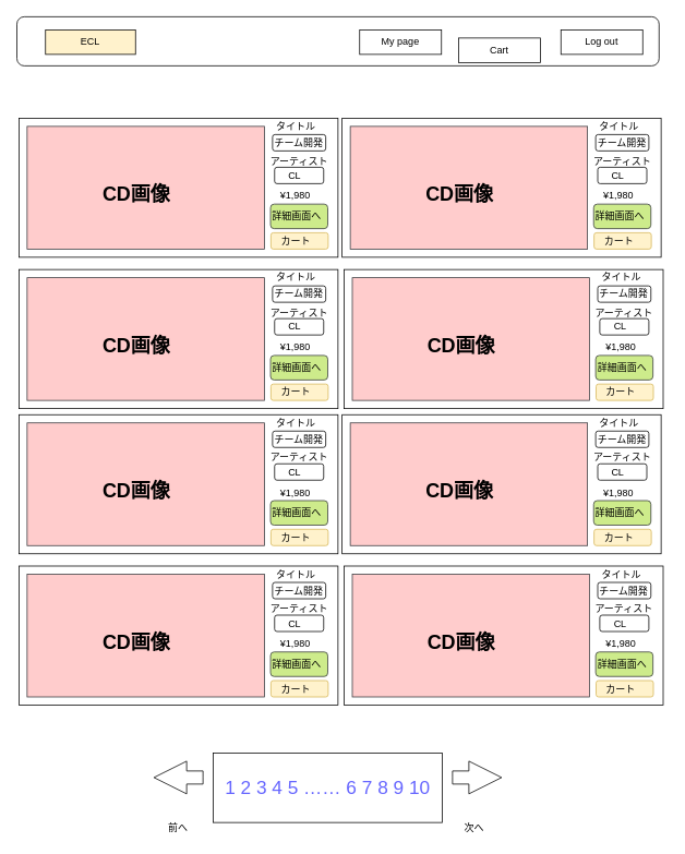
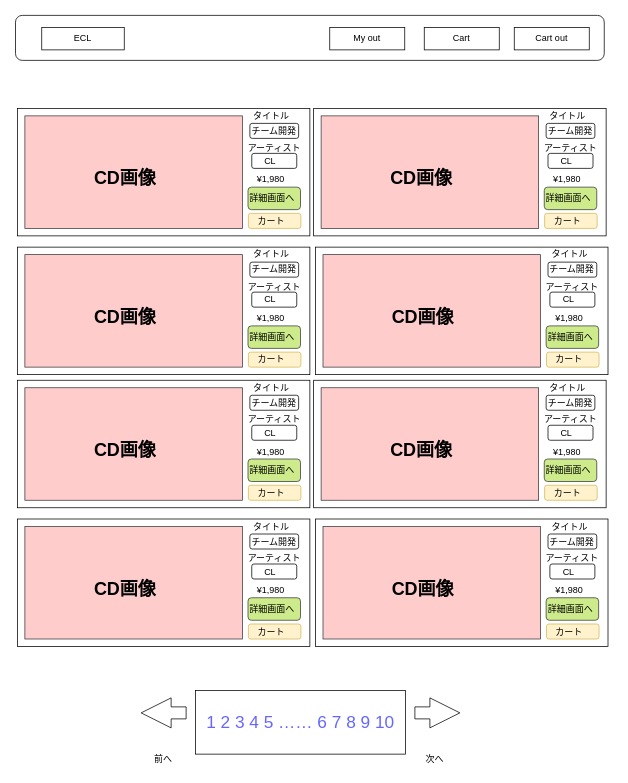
  <mxCell id="0" />
  <mxCell id="1" parent="0" />
  <mxCell id="2" value="" style="rounded=0;whiteSpace=wrap;html=1;strokeWidth=1;fillColor=none;gradientColor=none;align=left;" parent="1" vertex="1"><mxGeometry x="22.5" y="144" width="390" height="170" as="geometry" /></mxCell>
  <mxCell id="3" value="" style="rounded=0;whiteSpace=wrap;html=1;strokeWidth=1;fillColor=#ffcccc;align=left;strokeColor=#36393d;" parent="1" vertex="1"><mxGeometry x="32.5" y="154" width="290" height="150" as="geometry" /></mxCell>
  <mxCell id="4" value="&lt;h1&gt;CD画像&lt;/h1&gt;" style="text;html=1;resizable=0;points=[];autosize=1;align=left;verticalAlign=top;spacingTop=-4;" parent="1" vertex="1"><mxGeometry x="122.5" y="204" width="100" height="50" as="geometry" /></mxCell>
  <mxCell id="5" value="詳細画面へ" style="rounded=1;whiteSpace=wrap;html=1;strokeWidth=1;fillColor=#cdeb8b;align=left;strokeColor=#36393d;" parent="1" vertex="1"><mxGeometry x="330" y="249" width="70" height="30" as="geometry" /></mxCell>
  <mxCell id="6" value="タイトル" style="text;html=1;resizable=0;points=[];autosize=1;align=left;verticalAlign=top;spacingTop=-4;" parent="1" vertex="1"><mxGeometry x="335" y="144" width="60" height="20" as="geometry" /></mxCell>
  <mxCell id="7" value="チーム開発" style="text;html=1;resizable=0;points=[];autosize=1;align=left;verticalAlign=top;spacingTop=-4;" parent="1" vertex="1"><mxGeometry x="332.5" y="164" width="80" height="20" as="geometry" /></mxCell>
  <mxCell id="8" value="" style="rounded=1;whiteSpace=wrap;html=1;strokeWidth=1;fillColor=none;gradientColor=none;align=left;" parent="1" vertex="1"><mxGeometry x="335" y="204" width="60" height="20" as="geometry" /></mxCell>
  <mxCell id="9" value="" style="rounded=1;whiteSpace=wrap;html=1;strokeWidth=1;fillColor=none;gradientColor=none;align=left;" parent="1" vertex="1"><mxGeometry x="332.5" y="164" width="65" height="20" as="geometry" /></mxCell>
  <mxCell id="10" value="CL" style="text;html=1;resizable=0;points=[];autosize=1;align=left;verticalAlign=top;spacingTop=-4;" parent="1" vertex="1"><mxGeometry x="350" y="204" width="30" height="20" as="geometry" /></mxCell>
  <mxCell id="11" value="¥1,980" style="text;html=1;resizable=0;points=[];autosize=1;align=left;verticalAlign=top;spacingTop=-4;" parent="1" vertex="1"><mxGeometry x="340" y="229" width="50" height="20" as="geometry" /></mxCell>
  <mxCell id="12" value="アーティスト" style="text;html=1;resizable=0;points=[];autosize=1;align=left;verticalAlign=top;spacingTop=-4;" parent="1" vertex="1"><mxGeometry x="327.5" y="186.5" width="90" height="20" as="geometry" /></mxCell>
  <mxCell id="13" value="" style="rounded=1;whiteSpace=wrap;html=1;strokeWidth=1;fillColor=#fff2cc;align=left;strokeColor=#d6b656;" parent="1" vertex="1"><mxGeometry x="330.5" y="284" width="70" height="20" as="geometry" /></mxCell>
  <mxCell id="14" value="カート" style="text;html=1;resizable=0;points=[];autosize=1;align=left;verticalAlign=top;spacingTop=-4;" parent="1" vertex="1"><mxGeometry x="340.5" y="284" width="50" height="20" as="geometry" /></mxCell>
  <mxCell id="15" value="" style="rounded=0;whiteSpace=wrap;html=1;strokeWidth=1;fillColor=none;gradientColor=none;align=left;" parent="1" vertex="1"><mxGeometry x="417.5" y="144" width="390" height="170" as="geometry" /></mxCell>
  <mxCell id="16" value="" style="rounded=0;whiteSpace=wrap;html=1;strokeWidth=1;fillColor=#ffcccc;align=left;strokeColor=#36393d;" parent="1" vertex="1"><mxGeometry x="427.5" y="154" width="290" height="150" as="geometry" /></mxCell>
  <mxCell id="17" value="&lt;h1&gt;CD画像&lt;/h1&gt;" style="text;html=1;resizable=0;points=[];autosize=1;align=left;verticalAlign=top;spacingTop=-4;" parent="1" vertex="1"><mxGeometry x="517.5" y="204" width="100" height="50" as="geometry" /></mxCell>
  <mxCell id="18" value="詳細画面へ" style="rounded=1;whiteSpace=wrap;html=1;strokeWidth=1;fillColor=#cdeb8b;align=left;strokeColor=#36393d;" parent="1" vertex="1"><mxGeometry x="725" y="249" width="70" height="30" as="geometry" /></mxCell>
  <mxCell id="19" value="タイトル" style="text;html=1;resizable=0;points=[];autosize=1;align=left;verticalAlign=top;spacingTop=-4;" parent="1" vertex="1"><mxGeometry x="730" y="144" width="60" height="20" as="geometry" /></mxCell>
  <mxCell id="20" value="チーム開発" style="text;html=1;resizable=0;points=[];autosize=1;align=left;verticalAlign=top;spacingTop=-4;" parent="1" vertex="1"><mxGeometry x="727.5" y="164" width="80" height="20" as="geometry" /></mxCell>
  <mxCell id="21" value="" style="rounded=1;whiteSpace=wrap;html=1;strokeWidth=1;fillColor=none;gradientColor=none;align=left;" parent="1" vertex="1"><mxGeometry x="730" y="204" width="60" height="20" as="geometry" /></mxCell>
  <mxCell id="22" value="" style="rounded=1;whiteSpace=wrap;html=1;strokeWidth=1;fillColor=none;gradientColor=none;align=left;" parent="1" vertex="1"><mxGeometry x="727.5" y="164" width="65" height="20" as="geometry" /></mxCell>
  <mxCell id="23" value="CL" style="text;html=1;resizable=0;points=[];autosize=1;align=left;verticalAlign=top;spacingTop=-4;" parent="1" vertex="1"><mxGeometry x="745" y="204" width="30" height="20" as="geometry" /></mxCell>
  <mxCell id="24" value="¥1,980" style="text;html=1;resizable=0;points=[];autosize=1;align=left;verticalAlign=top;spacingTop=-4;" parent="1" vertex="1"><mxGeometry x="735" y="229" width="50" height="20" as="geometry" /></mxCell>
  <mxCell id="25" value="アーティスト" style="text;html=1;resizable=0;points=[];autosize=1;align=left;verticalAlign=top;spacingTop=-4;" parent="1" vertex="1"><mxGeometry x="722.5" y="186.5" width="90" height="20" as="geometry" /></mxCell>
  <mxCell id="26" value="" style="rounded=1;whiteSpace=wrap;html=1;strokeWidth=1;fillColor=#fff2cc;align=left;strokeColor=#d6b656;" parent="1" vertex="1"><mxGeometry x="725.5" y="284" width="70" height="20" as="geometry" /></mxCell>
  <mxCell id="27" value="カート" style="text;html=1;resizable=0;points=[];autosize=1;align=left;verticalAlign=top;spacingTop=-4;" parent="1" vertex="1"><mxGeometry x="735.5" y="284" width="50" height="20" as="geometry" /></mxCell>
  <mxCell id="28" value="" style="rounded=0;whiteSpace=wrap;html=1;strokeWidth=1;fillColor=none;gradientColor=none;align=left;" parent="1" vertex="1"><mxGeometry x="22.5" y="329" width="390" height="170" as="geometry" /></mxCell>
  <mxCell id="29" value="" style="rounded=0;whiteSpace=wrap;html=1;strokeWidth=1;fillColor=#ffcccc;align=left;strokeColor=#36393d;" parent="1" vertex="1"><mxGeometry x="32.5" y="339" width="290" height="150" as="geometry" /></mxCell>
  <mxCell id="30" value="&lt;h1&gt;CD画像&lt;/h1&gt;" style="text;html=1;resizable=0;points=[];autosize=1;align=left;verticalAlign=top;spacingTop=-4;" parent="1" vertex="1"><mxGeometry x="122.5" y="389" width="100" height="50" as="geometry" /></mxCell>
  <mxCell id="31" value="詳細画面へ" style="rounded=1;whiteSpace=wrap;html=1;strokeWidth=1;fillColor=#cdeb8b;align=left;strokeColor=#36393d;" parent="1" vertex="1"><mxGeometry x="330" y="434" width="70" height="30" as="geometry" /></mxCell>
  <mxCell id="32" value="タイトル" style="text;html=1;resizable=0;points=[];autosize=1;align=left;verticalAlign=top;spacingTop=-4;" parent="1" vertex="1"><mxGeometry x="335" y="329" width="60" height="20" as="geometry" /></mxCell>
  <mxCell id="33" value="チーム開発" style="text;html=1;resizable=0;points=[];autosize=1;align=left;verticalAlign=top;spacingTop=-4;" parent="1" vertex="1"><mxGeometry x="332.5" y="349" width="80" height="20" as="geometry" /></mxCell>
  <mxCell id="34" value="" style="rounded=1;whiteSpace=wrap;html=1;strokeWidth=1;fillColor=none;gradientColor=none;align=left;" parent="1" vertex="1"><mxGeometry x="335" y="389" width="60" height="20" as="geometry" /></mxCell>
  <mxCell id="35" value="" style="rounded=1;whiteSpace=wrap;html=1;strokeWidth=1;fillColor=none;gradientColor=none;align=left;" parent="1" vertex="1"><mxGeometry x="332.5" y="349" width="65" height="20" as="geometry" /></mxCell>
  <mxCell id="36" value="CL" style="text;html=1;resizable=0;points=[];autosize=1;align=left;verticalAlign=top;spacingTop=-4;" parent="1" vertex="1"><mxGeometry x="350" y="389" width="30" height="20" as="geometry" /></mxCell>
  <mxCell id="37" value="¥1,980" style="text;html=1;resizable=0;points=[];autosize=1;align=left;verticalAlign=top;spacingTop=-4;" parent="1" vertex="1"><mxGeometry x="340" y="414" width="50" height="20" as="geometry" /></mxCell>
  <mxCell id="38" value="アーティスト" style="text;html=1;resizable=0;points=[];autosize=1;align=left;verticalAlign=top;spacingTop=-4;" parent="1" vertex="1"><mxGeometry x="327.5" y="371.5" width="90" height="20" as="geometry" /></mxCell>
  <mxCell id="39" value="" style="rounded=1;whiteSpace=wrap;html=1;strokeWidth=1;fillColor=#fff2cc;align=left;strokeColor=#d6b656;" parent="1" vertex="1"><mxGeometry x="330.5" y="469" width="70" height="20" as="geometry" /></mxCell>
  <mxCell id="40" value="カート" style="text;html=1;resizable=0;points=[];autosize=1;align=left;verticalAlign=top;spacingTop=-4;" parent="1" vertex="1"><mxGeometry x="340.5" y="469" width="50" height="20" as="geometry" /></mxCell>
  <mxCell id="41" value="" style="rounded=0;whiteSpace=wrap;html=1;strokeWidth=1;fillColor=none;gradientColor=none;align=left;" parent="1" vertex="1"><mxGeometry x="420" y="329" width="390" height="170" as="geometry" /></mxCell>
  <mxCell id="42" value="" style="rounded=0;whiteSpace=wrap;html=1;strokeWidth=1;fillColor=#ffcccc;align=left;strokeColor=#36393d;" parent="1" vertex="1"><mxGeometry x="430" y="339" width="290" height="150" as="geometry" /></mxCell>
  <mxCell id="43" value="&lt;h1&gt;CD画像&lt;/h1&gt;" style="text;html=1;resizable=0;points=[];autosize=1;align=left;verticalAlign=top;spacingTop=-4;" parent="1" vertex="1"><mxGeometry x="520" y="389" width="100" height="50" as="geometry" /></mxCell>
  <mxCell id="44" value="詳細画面へ" style="rounded=1;whiteSpace=wrap;html=1;strokeWidth=1;fillColor=#cdeb8b;align=left;strokeColor=#36393d;" parent="1" vertex="1"><mxGeometry x="727.5" y="434" width="70" height="30" as="geometry" /></mxCell>
  <mxCell id="45" value="タイトル" style="text;html=1;resizable=0;points=[];autosize=1;align=left;verticalAlign=top;spacingTop=-4;" parent="1" vertex="1"><mxGeometry x="732.5" y="329" width="60" height="20" as="geometry" /></mxCell>
  <mxCell id="46" value="チーム開発" style="text;html=1;resizable=0;points=[];autosize=1;align=left;verticalAlign=top;spacingTop=-4;" parent="1" vertex="1"><mxGeometry x="730" y="349" width="80" height="20" as="geometry" /></mxCell>
  <mxCell id="47" value="" style="rounded=1;whiteSpace=wrap;html=1;strokeWidth=1;fillColor=none;gradientColor=none;align=left;" parent="1" vertex="1"><mxGeometry x="732.5" y="389" width="60" height="20" as="geometry" /></mxCell>
  <mxCell id="48" value="" style="rounded=1;whiteSpace=wrap;html=1;strokeWidth=1;fillColor=none;gradientColor=none;align=left;" parent="1" vertex="1"><mxGeometry x="730" y="349" width="65" height="20" as="geometry" /></mxCell>
  <mxCell id="49" value="CL" style="text;html=1;resizable=0;points=[];autosize=1;align=left;verticalAlign=top;spacingTop=-4;" parent="1" vertex="1"><mxGeometry x="747.5" y="389" width="30" height="20" as="geometry" /></mxCell>
  <mxCell id="50" value="¥1,980" style="text;html=1;resizable=0;points=[];autosize=1;align=left;verticalAlign=top;spacingTop=-4;" parent="1" vertex="1"><mxGeometry x="737.5" y="414" width="50" height="20" as="geometry" /></mxCell>
  <mxCell id="51" value="アーティスト" style="text;html=1;resizable=0;points=[];autosize=1;align=left;verticalAlign=top;spacingTop=-4;" parent="1" vertex="1"><mxGeometry x="725" y="371.5" width="90" height="20" as="geometry" /></mxCell>
  <mxCell id="52" value="" style="rounded=1;whiteSpace=wrap;html=1;strokeWidth=1;fillColor=#fff2cc;align=left;strokeColor=#d6b656;" parent="1" vertex="1"><mxGeometry x="728" y="469" width="70" height="20" as="geometry" /></mxCell>
  <mxCell id="53" value="カート" style="text;html=1;resizable=0;points=[];autosize=1;align=left;verticalAlign=top;spacingTop=-4;" parent="1" vertex="1"><mxGeometry x="738" y="469" width="50" height="20" as="geometry" /></mxCell>
  <mxCell id="54" value="" style="rounded=0;whiteSpace=wrap;html=1;strokeWidth=1;fillColor=none;gradientColor=none;align=left;" parent="1" vertex="1"><mxGeometry x="22.5" y="506.5" width="390" height="170" as="geometry" /></mxCell>
  <mxCell id="55" value="" style="rounded=0;whiteSpace=wrap;html=1;strokeWidth=1;fillColor=#ffcccc;align=left;strokeColor=#36393d;" parent="1" vertex="1"><mxGeometry x="32.5" y="516.5" width="290" height="150" as="geometry" /></mxCell>
  <mxCell id="56" value="&lt;h1&gt;CD画像&lt;/h1&gt;" style="text;html=1;resizable=0;points=[];autosize=1;align=left;verticalAlign=top;spacingTop=-4;" parent="1" vertex="1"><mxGeometry x="122.5" y="566.5" width="100" height="50" as="geometry" /></mxCell>
  <mxCell id="57" value="詳細画面へ" style="rounded=1;whiteSpace=wrap;html=1;strokeWidth=1;fillColor=#cdeb8b;align=left;strokeColor=#36393d;" parent="1" vertex="1"><mxGeometry x="330" y="611.5" width="70" height="30" as="geometry" /></mxCell>
  <mxCell id="58" value="タイトル" style="text;html=1;resizable=0;points=[];autosize=1;align=left;verticalAlign=top;spacingTop=-4;" parent="1" vertex="1"><mxGeometry x="335" y="506.5" width="60" height="20" as="geometry" /></mxCell>
  <mxCell id="59" value="チーム開発" style="text;html=1;resizable=0;points=[];autosize=1;align=left;verticalAlign=top;spacingTop=-4;" parent="1" vertex="1"><mxGeometry x="332.5" y="526.5" width="80" height="20" as="geometry" /></mxCell>
  <mxCell id="60" value="" style="rounded=1;whiteSpace=wrap;html=1;strokeWidth=1;fillColor=none;gradientColor=none;align=left;" parent="1" vertex="1"><mxGeometry x="335" y="566.5" width="60" height="20" as="geometry" /></mxCell>
  <mxCell id="61" value="" style="rounded=1;whiteSpace=wrap;html=1;strokeWidth=1;fillColor=none;gradientColor=none;align=left;" parent="1" vertex="1"><mxGeometry x="332.5" y="526.5" width="65" height="20" as="geometry" /></mxCell>
  <mxCell id="62" value="CL" style="text;html=1;resizable=0;points=[];autosize=1;align=left;verticalAlign=top;spacingTop=-4;" parent="1" vertex="1"><mxGeometry x="350" y="566.5" width="30" height="20" as="geometry" /></mxCell>
  <mxCell id="63" value="¥1,980" style="text;html=1;resizable=0;points=[];autosize=1;align=left;verticalAlign=top;spacingTop=-4;" parent="1" vertex="1"><mxGeometry x="340" y="591.5" width="50" height="20" as="geometry" /></mxCell>
  <mxCell id="64" value="アーティスト" style="text;html=1;resizable=0;points=[];autosize=1;align=left;verticalAlign=top;spacingTop=-4;" parent="1" vertex="1"><mxGeometry x="327.5" y="549" width="90" height="20" as="geometry" /></mxCell>
  <mxCell id="65" value="" style="rounded=1;whiteSpace=wrap;html=1;strokeWidth=1;fillColor=#fff2cc;align=left;strokeColor=#d6b656;" parent="1" vertex="1"><mxGeometry x="330.5" y="646.5" width="70" height="20" as="geometry" /></mxCell>
  <mxCell id="66" value="カート" style="text;html=1;resizable=0;points=[];autosize=1;align=left;verticalAlign=top;spacingTop=-4;" parent="1" vertex="1"><mxGeometry x="340.5" y="646.5" width="50" height="20" as="geometry" /></mxCell>
  <mxCell id="67" value="" style="rounded=0;whiteSpace=wrap;html=1;strokeWidth=1;fillColor=none;gradientColor=none;align=left;" parent="1" vertex="1"><mxGeometry x="417.5" y="506.5" width="390" height="170" as="geometry" /></mxCell>
  <mxCell id="68" value="" style="rounded=0;whiteSpace=wrap;html=1;strokeWidth=1;fillColor=#ffcccc;align=left;strokeColor=#36393d;" parent="1" vertex="1"><mxGeometry x="427.5" y="516.5" width="290" height="150" as="geometry" /></mxCell>
  <mxCell id="69" value="&lt;h1&gt;CD画像&lt;/h1&gt;" style="text;html=1;resizable=0;points=[];autosize=1;align=left;verticalAlign=top;spacingTop=-4;" parent="1" vertex="1"><mxGeometry x="517.5" y="566.5" width="100" height="50" as="geometry" /></mxCell>
  <mxCell id="70" value="詳細画面へ" style="rounded=1;whiteSpace=wrap;html=1;strokeWidth=1;fillColor=#cdeb8b;align=left;strokeColor=#36393d;" parent="1" vertex="1"><mxGeometry x="725" y="611.5" width="70" height="30" as="geometry" /></mxCell>
  <mxCell id="71" value="タイトル" style="text;html=1;resizable=0;points=[];autosize=1;align=left;verticalAlign=top;spacingTop=-4;" parent="1" vertex="1"><mxGeometry x="730" y="506.5" width="60" height="20" as="geometry" /></mxCell>
  <mxCell id="72" value="チーム開発" style="text;html=1;resizable=0;points=[];autosize=1;align=left;verticalAlign=top;spacingTop=-4;" parent="1" vertex="1"><mxGeometry x="727.5" y="526.5" width="80" height="20" as="geometry" /></mxCell>
  <mxCell id="73" value="" style="rounded=1;whiteSpace=wrap;html=1;strokeWidth=1;fillColor=none;gradientColor=none;align=left;" parent="1" vertex="1"><mxGeometry x="730" y="566.5" width="60" height="20" as="geometry" /></mxCell>
  <mxCell id="74" value="" style="rounded=1;whiteSpace=wrap;html=1;strokeWidth=1;fillColor=none;gradientColor=none;align=left;" parent="1" vertex="1"><mxGeometry x="727.5" y="526.5" width="65" height="20" as="geometry" /></mxCell>
  <mxCell id="75" value="CL" style="text;html=1;resizable=0;points=[];autosize=1;align=left;verticalAlign=top;spacingTop=-4;" parent="1" vertex="1"><mxGeometry x="745" y="566.5" width="30" height="20" as="geometry" /></mxCell>
  <mxCell id="76" value="¥1,980" style="text;html=1;resizable=0;points=[];autosize=1;align=left;verticalAlign=top;spacingTop=-4;" parent="1" vertex="1"><mxGeometry x="735" y="591.5" width="50" height="20" as="geometry" /></mxCell>
  <mxCell id="77" value="アーティスト" style="text;html=1;resizable=0;points=[];autosize=1;align=left;verticalAlign=top;spacingTop=-4;" parent="1" vertex="1"><mxGeometry x="722.5" y="549" width="90" height="20" as="geometry" /></mxCell>
  <mxCell id="78" value="" style="rounded=1;whiteSpace=wrap;html=1;strokeWidth=1;fillColor=#fff2cc;align=left;strokeColor=#d6b656;" parent="1" vertex="1"><mxGeometry x="725.5" y="646.5" width="70" height="20" as="geometry" /></mxCell>
  <mxCell id="79" value="カート" style="text;html=1;resizable=0;points=[];autosize=1;align=left;verticalAlign=top;spacingTop=-4;" parent="1" vertex="1"><mxGeometry x="735.5" y="646.5" width="50" height="20" as="geometry" /></mxCell>
  <mxCell id="80" value="" style="rounded=0;whiteSpace=wrap;html=1;strokeWidth=1;fillColor=none;gradientColor=none;align=left;" parent="1" vertex="1"><mxGeometry x="22.5" y="691.5" width="390" height="170" as="geometry" /></mxCell>
  <mxCell id="81" value="" style="rounded=0;whiteSpace=wrap;html=1;strokeWidth=1;fillColor=#ffcccc;align=left;strokeColor=#36393d;" parent="1" vertex="1"><mxGeometry x="32.5" y="701.5" width="290" height="150" as="geometry" /></mxCell>
  <mxCell id="82" value="&lt;h1&gt;CD画像&lt;/h1&gt;" style="text;html=1;resizable=0;points=[];autosize=1;align=left;verticalAlign=top;spacingTop=-4;" parent="1" vertex="1"><mxGeometry x="122.5" y="751.5" width="100" height="50" as="geometry" /></mxCell>
  <mxCell id="83" value="詳細画面へ" style="rounded=1;whiteSpace=wrap;html=1;strokeWidth=1;fillColor=#cdeb8b;align=left;strokeColor=#36393d;" parent="1" vertex="1"><mxGeometry x="330" y="796.5" width="70" height="30" as="geometry" /></mxCell>
  <mxCell id="84" value="タイトル" style="text;html=1;resizable=0;points=[];autosize=1;align=left;verticalAlign=top;spacingTop=-4;" parent="1" vertex="1"><mxGeometry x="335" y="691.5" width="60" height="20" as="geometry" /></mxCell>
  <mxCell id="85" value="チーム開発" style="text;html=1;resizable=0;points=[];autosize=1;align=left;verticalAlign=top;spacingTop=-4;" parent="1" vertex="1"><mxGeometry x="332.5" y="711.5" width="80" height="20" as="geometry" /></mxCell>
  <mxCell id="86" value="" style="rounded=1;whiteSpace=wrap;html=1;strokeWidth=1;fillColor=none;gradientColor=none;align=left;" parent="1" vertex="1"><mxGeometry x="335" y="751.5" width="60" height="20" as="geometry" /></mxCell>
  <mxCell id="87" value="" style="rounded=1;whiteSpace=wrap;html=1;strokeWidth=1;fillColor=none;gradientColor=none;align=left;" parent="1" vertex="1"><mxGeometry x="332.5" y="711.5" width="65" height="20" as="geometry" /></mxCell>
  <mxCell id="88" value="CL" style="text;html=1;resizable=0;points=[];autosize=1;align=left;verticalAlign=top;spacingTop=-4;" parent="1" vertex="1"><mxGeometry x="350" y="751.5" width="30" height="20" as="geometry" /></mxCell>
  <mxCell id="89" value="¥1,980" style="text;html=1;resizable=0;points=[];autosize=1;align=left;verticalAlign=top;spacingTop=-4;" parent="1" vertex="1"><mxGeometry x="340" y="776.5" width="50" height="20" as="geometry" /></mxCell>
  <mxCell id="90" value="アーティスト" style="text;html=1;resizable=0;points=[];autosize=1;align=left;verticalAlign=top;spacingTop=-4;" parent="1" vertex="1"><mxGeometry x="327.5" y="734" width="90" height="20" as="geometry" /></mxCell>
  <mxCell id="91" value="" style="rounded=1;whiteSpace=wrap;html=1;strokeWidth=1;fillColor=#fff2cc;align=left;strokeColor=#d6b656;" parent="1" vertex="1"><mxGeometry x="330.5" y="831.5" width="70" height="20" as="geometry" /></mxCell>
  <mxCell id="92" value="カート" style="text;html=1;resizable=0;points=[];autosize=1;align=left;verticalAlign=top;spacingTop=-4;" parent="1" vertex="1"><mxGeometry x="340.5" y="831.5" width="50" height="20" as="geometry" /></mxCell>
  <mxCell id="93" value="" style="rounded=0;whiteSpace=wrap;html=1;strokeWidth=1;fillColor=none;gradientColor=none;align=left;" parent="1" vertex="1"><mxGeometry x="420" y="691.5" width="390" height="170" as="geometry" /></mxCell>
  <mxCell id="94" value="" style="rounded=0;whiteSpace=wrap;html=1;strokeWidth=1;fillColor=#ffcccc;align=left;strokeColor=#36393d;" parent="1" vertex="1"><mxGeometry x="430" y="701.5" width="290" height="150" as="geometry" /></mxCell>
  <mxCell id="95" value="&lt;h1&gt;CD画像&lt;/h1&gt;" style="text;html=1;resizable=0;points=[];autosize=1;align=left;verticalAlign=top;spacingTop=-4;" parent="1" vertex="1"><mxGeometry x="520" y="751.5" width="100" height="50" as="geometry" /></mxCell>
  <mxCell id="96" value="詳細画面へ" style="rounded=1;whiteSpace=wrap;html=1;strokeWidth=1;fillColor=#cdeb8b;align=left;strokeColor=#36393d;" parent="1" vertex="1"><mxGeometry x="727.5" y="796.5" width="70" height="30" as="geometry" /></mxCell>
  <mxCell id="97" value="タイトル" style="text;html=1;resizable=0;points=[];autosize=1;align=left;verticalAlign=top;spacingTop=-4;" parent="1" vertex="1"><mxGeometry x="732.5" y="691.5" width="60" height="20" as="geometry" /></mxCell>
  <mxCell id="98" value="チーム開発" style="text;html=1;resizable=0;points=[];autosize=1;align=left;verticalAlign=top;spacingTop=-4;" parent="1" vertex="1"><mxGeometry x="730" y="711.5" width="80" height="20" as="geometry" /></mxCell>
  <mxCell id="99" value="" style="rounded=1;whiteSpace=wrap;html=1;strokeWidth=1;fillColor=none;gradientColor=none;align=left;" parent="1" vertex="1"><mxGeometry x="732.5" y="751.5" width="60" height="20" as="geometry" /></mxCell>
  <mxCell id="100" value="" style="rounded=1;whiteSpace=wrap;html=1;strokeWidth=1;fillColor=none;gradientColor=none;align=left;" parent="1" vertex="1"><mxGeometry x="730" y="711.5" width="65" height="20" as="geometry" /></mxCell>
  <mxCell id="101" value="CL" style="text;html=1;resizable=0;points=[];autosize=1;align=left;verticalAlign=top;spacingTop=-4;" parent="1" vertex="1"><mxGeometry x="747.5" y="751.5" width="30" height="20" as="geometry" /></mxCell>
  <mxCell id="102" value="¥1,980" style="text;html=1;resizable=0;points=[];autosize=1;align=left;verticalAlign=top;spacingTop=-4;" parent="1" vertex="1"><mxGeometry x="737.5" y="776.5" width="50" height="20" as="geometry" /></mxCell>
  <mxCell id="103" value="アーティスト" style="text;html=1;resizable=0;points=[];autosize=1;align=left;verticalAlign=top;spacingTop=-4;" parent="1" vertex="1"><mxGeometry x="725" y="734" width="90" height="20" as="geometry" /></mxCell>
  <mxCell id="104" value="" style="rounded=1;whiteSpace=wrap;html=1;strokeWidth=1;fillColor=#fff2cc;align=left;strokeColor=#d6b656;" parent="1" vertex="1"><mxGeometry x="728" y="831.5" width="70" height="20" as="geometry" /></mxCell>
  <mxCell id="105" value="カート" style="text;html=1;resizable=0;points=[];autosize=1;align=left;verticalAlign=top;spacingTop=-4;" parent="1" vertex="1"><mxGeometry x="738" y="831.5" width="50" height="20" as="geometry" /></mxCell>
  <mxCell id="106" value="" style="html=1;shadow=0;dashed=0;align=center;verticalAlign=middle;shape=mxgraph.arrows2.arrow;dy=0.6;dx=40;notch=0;" parent="1" vertex="1"><mxGeometry x="552.5" y="930" width="60" height="40" as="geometry" /></mxCell>
  <mxCell id="107" value="" style="html=1;shadow=0;dashed=0;align=center;verticalAlign=middle;shape=mxgraph.arrows2.arrow;dy=0.6;dx=40;notch=0;rotation=180;" parent="1" vertex="1"><mxGeometry x="187.5" y="930" width="60" height="40" as="geometry" /></mxCell>
  <mxCell id="108" value="" style="rounded=1;whiteSpace=wrap;html=1;" parent="1" vertex="1"><mxGeometry x="20" y="20" width="785" height="60" as="geometry" /></mxCell>
- <mxCell id="109" value="ECL" style="rounded=0;whiteSpace=wrap;html=1;fillColor=#fff2cc;" parent="1" vertex="1"><mxGeometry x="55" y="36" width="110" height="30" as="geometry" /></mxCell>
- <mxCell id="110" value="Cart" style="rounded=0;whiteSpace=wrap;html=1;" parent="1" vertex="1"><mxGeometry x="560" y="46" width="100" height="30" as="geometry" /></mxCell>
- <mxCell id="111" value="Log out" style="rounded=0;whiteSpace=wrap;html=1;" parent="1" vertex="1"><mxGeometry x="685" y="36" width="100" height="30" as="geometry" /></mxCell>
- <mxCell id="112" value="My page" style="rounded=0;whiteSpace=wrap;html=1;" parent="1" vertex="1"><mxGeometry x="439" y="36" width="100" height="30" as="geometry" /></mxCell>
+ <mxCell id="109" value="ECL" style="rounded=0;whiteSpace=wrap;html=1;" parent="1" vertex="1"><mxGeometry x="55" y="36" width="110" height="30" as="geometry" /></mxCell>
+ <mxCell id="110" value="Cart" style="rounded=0;whiteSpace=wrap;html=1;" parent="1" vertex="1"><mxGeometry x="565" y="36" width="100" height="30" as="geometry" /></mxCell>
+ <mxCell id="111" value="Cart out" style="rounded=0;whiteSpace=wrap;html=1;" parent="1" vertex="1"><mxGeometry x="685" y="36" width="100" height="30" as="geometry" /></mxCell>
+ <mxCell id="112" value="My out" style="rounded=0;whiteSpace=wrap;html=1;" parent="1" vertex="1"><mxGeometry x="439" y="36" width="100" height="30" as="geometry" /></mxCell>
  <mxCell id="113" value="前へ" style="text;html=1;resizable=0;points=[];autosize=1;align=left;verticalAlign=top;spacingTop=-4;" parent="1" vertex="1"><mxGeometry x="202.5" y="1002" width="40" height="20" as="geometry" /></mxCell>
  <mxCell id="114" value="次へ" style="text;html=1;resizable=0;points=[];autosize=1;align=left;verticalAlign=top;spacingTop=-4;" parent="1" vertex="1"><mxGeometry x="565" y="1002" width="40" height="20" as="geometry" /></mxCell>
  <mxCell id="115" value="1 2 3 4 5 …… 6 7 8 9 10" style="rounded=0;whiteSpace=wrap;html=1;fontSize=23;align=center;fontColor=#6666FF;" vertex="1" parent="1"><mxGeometry x="260" y="920" width="280" height="85" as="geometry" /></mxCell>
